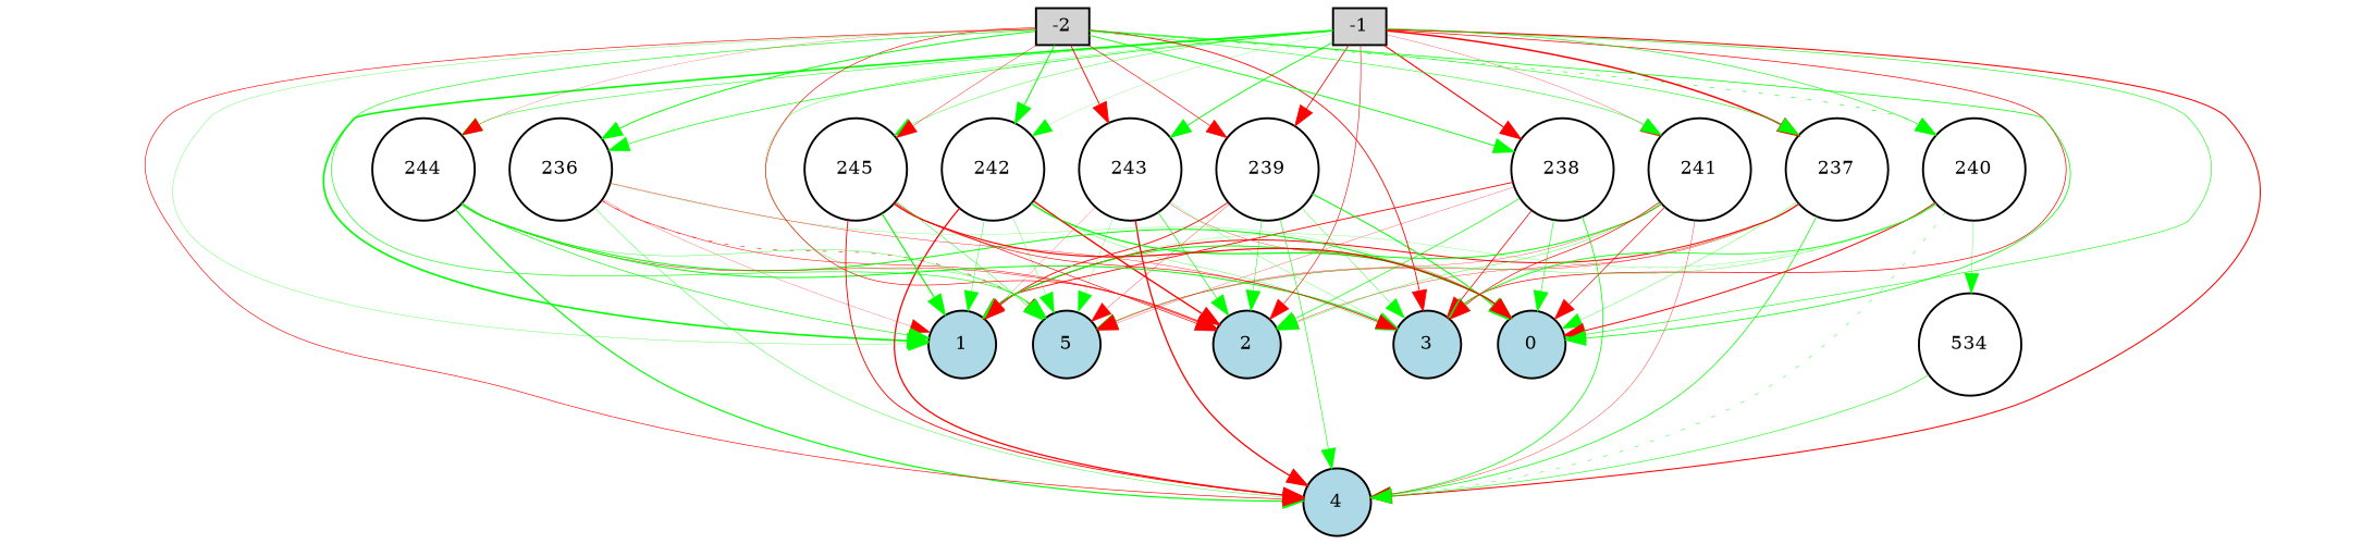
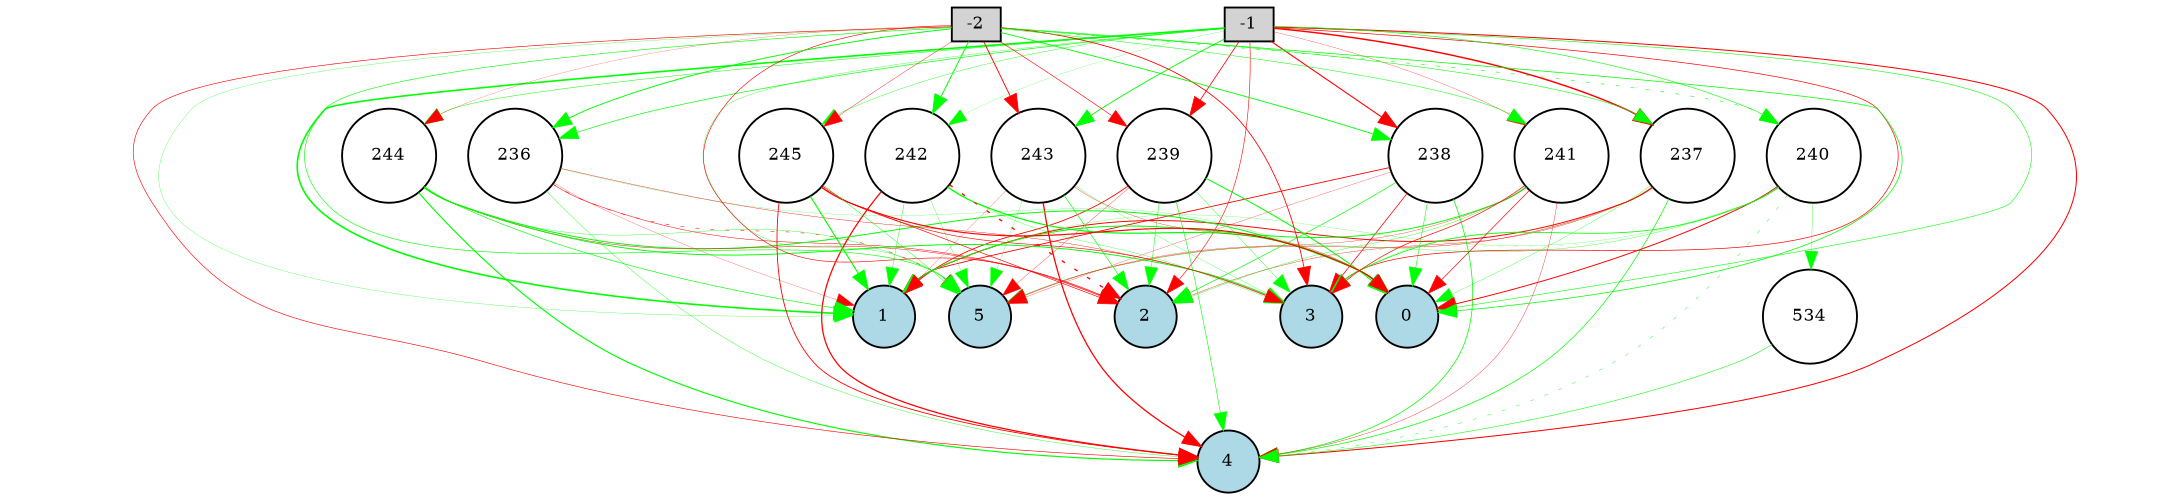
  digraph {
    node [fillcolor=white fontsize=9 shape=circle style=filled]
    edge [color=green style=solid]
    -1 [fillcolor=lightgray height=0.2 shape=box width=0.2]
    0 [fillcolor=lightblue height=0.2 width=0.2]
    1 [fillcolor=lightblue height=0.2 width=0.2]
    2 [fillcolor=lightblue height=0.2 width=0.2]
    3 [fillcolor=lightblue height=0.2 width=0.2]
    4 [fillcolor=lightblue height=0.2 width=0.2]
    5 [fillcolor=lightblue height=0.2 width=0.2]
    236 [height=0.2 width=0.2]
    237 [height=0.2 width=0.2]
    238 [height=0.2 width=0.2]
    239 [height=0.2 width=0.2]
    240 [height=0.2 width=0.2]
    241 [height=0.2 width=0.2]
    242 [height=0.2 width=0.2]
    243 [height=0.2 width=0.2]
    244 [height=0.2 width=0.2]
    245 [height=0.2 width=0.2]
    534 [height=0.2 width=0.2]
    -2 [fillcolor=lightgray height=0.2 shape=box width=0.2]
    -1 -> 0 [penwidth=0.30185812273261436]
    -1 -> 1 [penwidth=0.8515775701617035]
    -1 -> 2 [color=red penwidth=0.31420751292957727]
    -1 -> 3 [color=red penwidth=0.3732571029174616]
    -1 -> 4 [color=red penwidth=0.5424337219579953]
    -1 -> 5 [penwidth=0.1702333499590049]
    -1 -> 236 [penwidth=0.34971580631425025]
    -1 -> 237 [color=red penwidth=0.7677878282998192]
    -1 -> 238 [color=red penwidth=0.5817090678610557]
    -1 -> 239 [color=red penwidth=0.42606743998397556]
    -1 -> 240 [penwidth=0.3211325859030756]
    -1 -> 241 [color=red penwidth=0.14902086645868426]
    -1 -> 242 [penwidth=0.10451629113286798]
    -1 -> 243 [penwidth=0.4771164990202903]
    -1 -> 244 [penwidth=0.25868024784968807]
    -1 -> 245 [penwidth=0.20180818766577105]
    236 -> 0 [penwidth=0.11129596577539273]
    236 -> 1 [color=red penwidth=0.12924120414364842]
    236 -> 2 [color=red penwidth=0.26797997777195204]
    236 -> 3 [color=red penwidth=0.20237522449914952]
    236 -> 4 [penwidth=0.19907824310560074]
    236 -> 5 [color=red penwidth=0.28169482203650686 style=dotted]
    237 -> 0 [penwidth=0.1726818507422653]
    237 -> 1 [color=red penwidth=0.5192891335245589]
    237 -> 2 [color=red penwidth=0.18659996264373335]
    237 -> 3 [penwidth=0.1065103645577215]
    237 -> 4 [penwidth=0.3813981342191648]
    237 -> 5 [color=red penwidth=0.2119424687752003]
    238 -> 0 [penwidth=0.2894608378337268]
    238 -> 1 [color=red penwidth=0.4590581870053353]
    238 -> 2 [penwidth=0.3606282570546564]
    238 -> 3 [color=red penwidth=0.40105898208282875]
    238 -> 4 [penwidth=0.39903916244707516]
    238 -> 5 [color=red penwidth=0.14589644927908135]
    239 -> 0 [penwidth=0.532525595924178]
    239 -> 1 [color=red penwidth=0.4560314757571423]
    239 -> 2 [penwidth=0.24554721824539666]
    239 -> 3 [penwidth=0.1982774470745045]
    239 -> 4 [penwidth=0.3092585958981763]
    239 -> 5 [color=red penwidth=0.1674903756614886]
    240 -> 0 [color=red penwidth=0.5171231392063566]
    240 -> 1 [penwidth=0.11815880507167997]
    240 -> 2 [penwidth=0.1031117524840365 style=dotted]
    240 -> 3 [penwidth=0.412544163440296]
    240 -> 4 [penwidth=0.22511920827614373 style=dotted]
    240 -> 5 [penwidth=0.16585008236982782]
    240 -> 534 [penwidth=0.15722310073928691]
    241 -> 0 [color=red penwidth=0.3558847154602718]
    241 -> 1 [penwidth=0.5006203075211801]
    241 -> 2 [penwidth=0.18495284478314136]
    241 -> 3 [color=red penwidth=0.3592488522899987]
    241 -> 4 [color=red penwidth=0.18896630508962053]
    241 -> 5 [color=red penwidth=0.16622577082349543]
    242 -> 0 [penwidth=0.6265545829194474]
    242 -> 1 [penwidth=0.21040066042379024]
-   242 -> 2 [color=red penwidth=0.7093860609235575]
+   242 -> 2 [color=red penwidth=0.7093860609235575 style=dotted]
    242 -> 3 [penwidth=0.16534580850886527]
    242 -> 4 [color=red penwidth=0.6669252708110137]
    242 -> 5 [penwidth=0.16807604314643332]
    243 -> 0 [color=red penwidth=0.16849249785367615]
    243 -> 1 [color=red penwidth=0.11337517052649795]
    243 -> 2 [penwidth=0.3446161367242888]
    243 -> 3 [penwidth=0.1511192544535998]
    243 -> 4 [color=red penwidth=0.6755718506561014]
    243 -> 5 [penwidth=0.1419523237219612]
    244 -> 0 [penwidth=0.5140010849846106]
    244 -> 1 [penwidth=0.3351420911288876]
    244 -> 2 [color=red penwidth=0.2458032269226872]
    244 -> 3 [penwidth=0.5056140016583303]
    244 -> 4 [penwidth=0.6067644360112039]
    244 -> 5 [penwidth=0.18876829687106095]
    245 -> 0 [color=red penwidth=0.6064103128719831]
    245 -> 1 [penwidth=0.6006542002479939]
    245 -> 2 [color=red penwidth=0.3461962192515944]
    245 -> 3 [color=red penwidth=0.3329406375523971]
    245 -> 4 [color=red penwidth=0.46420089873577797]
    245 -> 5 [penwidth=0.23945610803968825]
    534 -> 4 [penwidth=0.28812894785069565]
    -2 -> 0 [penwidth=0.39421704593591766]
    -2 -> 1 [penwidth=0.14466165451573013]
    -2 -> 2 [color=red penwidth=0.32900897089528347]
    -2 -> 3 [color=red penwidth=0.4508105028649684]
    -2 -> 4 [color=red penwidth=0.33212793859362316]
    -2 -> 5 [penwidth=0.32334767446488355]
    -2 -> 236 [penwidth=0.4980769130833559]
    -2 -> 237 [penwidth=0.2942584901896189]
    -2 -> 238 [penwidth=0.46444517924694373]
    -2 -> 239 [color=red penwidth=0.32552164573467046]
    -2 -> 240 [penwidth=0.30215895794266745 style=dotted]
    -2 -> 241 [penwidth=0.26671425769431456]
    -2 -> 242 [penwidth=0.5177141919773781]
    -2 -> 243 [color=red penwidth=0.4824240327662265]
    -2 -> 244 [color=red penwidth=0.10972652255427058]
    -2 -> 245 [color=red penwidth=0.20951650503807367]
  }
